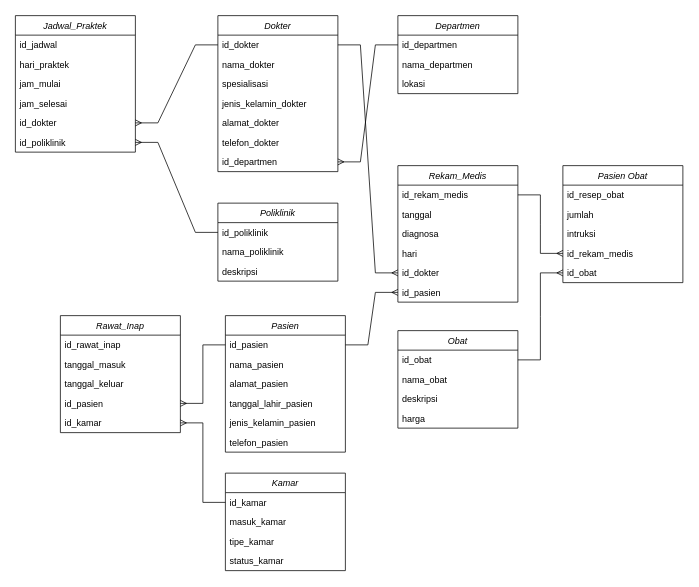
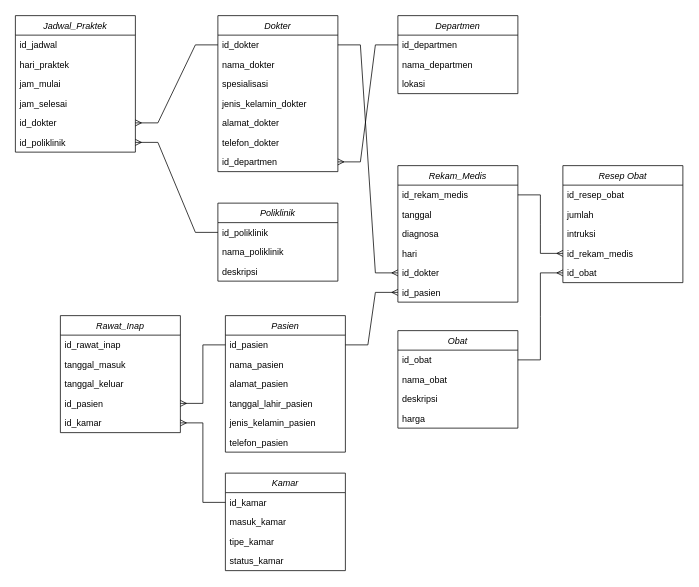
  <mxCell id="0" />
  <mxCell id="1" parent="0" />
  <mxCell id="2" value="Departmen" style="swimlane;fontStyle=2;align=center;verticalAlign=top;childLayout=stackLayout;horizontal=1;startSize=26;horizontalStack=0;resizeParent=1;resizeLast=0;collapsible=1;marginBottom=0;rounded=0;shadow=0;strokeWidth=1;" vertex="1" parent="1"><mxGeometry x="530" y="20" width="160" height="104" as="geometry"><mxRectangle x="230" y="140" width="160" height="26" as="alternateBounds" /></mxGeometry></mxCell>
  <mxCell id="3" value="id_departmen" style="text;align=left;verticalAlign=top;spacingLeft=4;spacingRight=4;overflow=hidden;rotatable=0;points=[[0,0.5],[1,0.5]];portConstraint=eastwest;" vertex="1" parent="2"><mxGeometry y="26" width="160" height="26" as="geometry" /></mxCell>
  <mxCell id="4" value="nama_departmen" style="text;align=left;verticalAlign=top;spacingLeft=4;spacingRight=4;overflow=hidden;rotatable=0;points=[[0,0.5],[1,0.5]];portConstraint=eastwest;rounded=0;shadow=0;html=0;" vertex="1" parent="2"><mxGeometry y="52" width="160" height="26" as="geometry" /></mxCell>
  <mxCell id="5" value="lokasi" style="text;align=left;verticalAlign=top;spacingLeft=4;spacingRight=4;overflow=hidden;rotatable=0;points=[[0,0.5],[1,0.5]];portConstraint=eastwest;rounded=0;shadow=0;html=0;" vertex="1" parent="2"><mxGeometry y="78" width="160" height="26" as="geometry" /></mxCell>
  <mxCell id="6" value="Dokter" style="swimlane;fontStyle=2;align=center;verticalAlign=top;childLayout=stackLayout;horizontal=1;startSize=26;horizontalStack=0;resizeParent=1;resizeLast=0;collapsible=1;marginBottom=0;rounded=0;shadow=0;strokeWidth=1;" vertex="1" parent="1"><mxGeometry x="290" y="20" width="160" height="208" as="geometry"><mxRectangle x="230" y="140" width="160" height="26" as="alternateBounds" /></mxGeometry></mxCell>
  <mxCell id="7" value="id_dokter" style="text;align=left;verticalAlign=top;spacingLeft=4;spacingRight=4;overflow=hidden;rotatable=0;points=[[0,0.5],[1,0.5]];portConstraint=eastwest;" vertex="1" parent="6"><mxGeometry y="26" width="160" height="26" as="geometry" /></mxCell>
  <mxCell id="8" value="nama_dokter" style="text;align=left;verticalAlign=top;spacingLeft=4;spacingRight=4;overflow=hidden;rotatable=0;points=[[0,0.5],[1,0.5]];portConstraint=eastwest;rounded=0;shadow=0;html=0;" vertex="1" parent="6"><mxGeometry y="52" width="160" height="26" as="geometry" /></mxCell>
  <mxCell id="9" value="spesialisasi" style="text;align=left;verticalAlign=top;spacingLeft=4;spacingRight=4;overflow=hidden;rotatable=0;points=[[0,0.5],[1,0.5]];portConstraint=eastwest;rounded=0;shadow=0;html=0;" vertex="1" parent="6"><mxGeometry y="78" width="160" height="26" as="geometry" /></mxCell>
  <mxCell id="10" value="jenis_kelamin_dokter" style="text;align=left;verticalAlign=top;spacingLeft=4;spacingRight=4;overflow=hidden;rotatable=0;points=[[0,0.5],[1,0.5]];portConstraint=eastwest;rounded=0;shadow=0;html=0;" vertex="1" parent="6"><mxGeometry y="104" width="160" height="26" as="geometry" /></mxCell>
  <mxCell id="11" value="alamat_dokter" style="text;align=left;verticalAlign=top;spacingLeft=4;spacingRight=4;overflow=hidden;rotatable=0;points=[[0,0.5],[1,0.5]];portConstraint=eastwest;rounded=0;shadow=0;html=0;" vertex="1" parent="6"><mxGeometry y="130" width="160" height="26" as="geometry" /></mxCell>
  <mxCell id="12" value="telefon_dokter" style="text;align=left;verticalAlign=top;spacingLeft=4;spacingRight=4;overflow=hidden;rotatable=0;points=[[0,0.5],[1,0.5]];portConstraint=eastwest;rounded=0;shadow=0;html=0;" vertex="1" parent="6"><mxGeometry y="156" width="160" height="26" as="geometry" /></mxCell>
  <mxCell id="13" value="id_departmen" style="text;align=left;verticalAlign=top;spacingLeft=4;spacingRight=4;overflow=hidden;rotatable=0;points=[[0,0.5],[1,0.5]];portConstraint=eastwest;rounded=0;shadow=0;html=0;" vertex="1" parent="6"><mxGeometry y="182" width="160" height="26" as="geometry" /></mxCell>
  <mxCell id="14" value="Jadwal_Praktek" style="swimlane;fontStyle=2;align=center;verticalAlign=top;childLayout=stackLayout;horizontal=1;startSize=26;horizontalStack=0;resizeParent=1;resizeLast=0;collapsible=1;marginBottom=0;rounded=0;shadow=0;strokeWidth=1;" vertex="1" parent="1"><mxGeometry x="20" y="20" width="160" height="182" as="geometry"><mxRectangle x="230" y="140" width="160" height="26" as="alternateBounds" /></mxGeometry></mxCell>
  <mxCell id="15" value="id_jadwal" style="text;align=left;verticalAlign=top;spacingLeft=4;spacingRight=4;overflow=hidden;rotatable=0;points=[[0,0.5],[1,0.5]];portConstraint=eastwest;" vertex="1" parent="14"><mxGeometry y="26" width="160" height="26" as="geometry" /></mxCell>
  <mxCell id="16" value="hari_praktek" style="text;align=left;verticalAlign=top;spacingLeft=4;spacingRight=4;overflow=hidden;rotatable=0;points=[[0,0.5],[1,0.5]];portConstraint=eastwest;rounded=0;shadow=0;html=0;" vertex="1" parent="14"><mxGeometry y="52" width="160" height="26" as="geometry" /></mxCell>
  <mxCell id="17" value="jam_mulai" style="text;align=left;verticalAlign=top;spacingLeft=4;spacingRight=4;overflow=hidden;rotatable=0;points=[[0,0.5],[1,0.5]];portConstraint=eastwest;rounded=0;shadow=0;html=0;" vertex="1" parent="14"><mxGeometry y="78" width="160" height="26" as="geometry" /></mxCell>
  <mxCell id="18" value="jam_selesai" style="text;align=left;verticalAlign=top;spacingLeft=4;spacingRight=4;overflow=hidden;rotatable=0;points=[[0,0.5],[1,0.5]];portConstraint=eastwest;rounded=0;shadow=0;html=0;" vertex="1" parent="14"><mxGeometry y="104" width="160" height="26" as="geometry" /></mxCell>
  <mxCell id="19" value="id_dokter" style="text;align=left;verticalAlign=top;spacingLeft=4;spacingRight=4;overflow=hidden;rotatable=0;points=[[0,0.5],[1,0.5]];portConstraint=eastwest;rounded=0;shadow=0;html=0;" vertex="1" parent="14"><mxGeometry y="130" width="160" height="26" as="geometry" /></mxCell>
  <mxCell id="20" value="id_poliklinik" style="text;align=left;verticalAlign=top;spacingLeft=4;spacingRight=4;overflow=hidden;rotatable=0;points=[[0,0.5],[1,0.5]];portConstraint=eastwest;rounded=0;shadow=0;html=0;" vertex="1" parent="14"><mxGeometry y="156" width="160" height="26" as="geometry" /></mxCell>
  <mxCell id="21" value="Kamar" style="swimlane;fontStyle=2;align=center;verticalAlign=top;childLayout=stackLayout;horizontal=1;startSize=26;horizontalStack=0;resizeParent=1;resizeLast=0;collapsible=1;marginBottom=0;rounded=0;shadow=0;strokeWidth=1;" vertex="1" parent="1"><mxGeometry x="300" y="630" width="160" height="130" as="geometry"><mxRectangle x="230" y="140" width="160" height="26" as="alternateBounds" /></mxGeometry></mxCell>
  <mxCell id="22" value="id_kamar" style="text;align=left;verticalAlign=top;spacingLeft=4;spacingRight=4;overflow=hidden;rotatable=0;points=[[0,0.5],[1,0.5]];portConstraint=eastwest;" vertex="1" parent="21"><mxGeometry y="26" width="160" height="26" as="geometry" /></mxCell>
  <mxCell id="23" value="masuk_kamar" style="text;align=left;verticalAlign=top;spacingLeft=4;spacingRight=4;overflow=hidden;rotatable=0;points=[[0,0.5],[1,0.5]];portConstraint=eastwest;rounded=0;shadow=0;html=0;" vertex="1" parent="21"><mxGeometry y="52" width="160" height="26" as="geometry" /></mxCell>
  <mxCell id="24" value="tipe_kamar" style="text;align=left;verticalAlign=top;spacingLeft=4;spacingRight=4;overflow=hidden;rotatable=0;points=[[0,0.5],[1,0.5]];portConstraint=eastwest;rounded=0;shadow=0;html=0;" vertex="1" parent="21"><mxGeometry y="78" width="160" height="26" as="geometry" /></mxCell>
  <mxCell id="25" value="status_kamar" style="text;align=left;verticalAlign=top;spacingLeft=4;spacingRight=4;overflow=hidden;rotatable=0;points=[[0,0.5],[1,0.5]];portConstraint=eastwest;rounded=0;shadow=0;html=0;" vertex="1" parent="21"><mxGeometry y="104" width="160" height="26" as="geometry" /></mxCell>
  <mxCell id="26" value="Obat" style="swimlane;fontStyle=2;align=center;verticalAlign=top;childLayout=stackLayout;horizontal=1;startSize=26;horizontalStack=0;resizeParent=1;resizeLast=0;collapsible=1;marginBottom=0;rounded=0;shadow=0;strokeWidth=1;" vertex="1" parent="1"><mxGeometry x="530" y="440" width="160" height="130" as="geometry"><mxRectangle x="230" y="140" width="160" height="26" as="alternateBounds" /></mxGeometry></mxCell>
  <mxCell id="27" value="id_obat" style="text;align=left;verticalAlign=top;spacingLeft=4;spacingRight=4;overflow=hidden;rotatable=0;points=[[0,0.5],[1,0.5]];portConstraint=eastwest;" vertex="1" parent="26"><mxGeometry y="26" width="160" height="26" as="geometry" /></mxCell>
  <mxCell id="28" value="nama_obat" style="text;align=left;verticalAlign=top;spacingLeft=4;spacingRight=4;overflow=hidden;rotatable=0;points=[[0,0.5],[1,0.5]];portConstraint=eastwest;rounded=0;shadow=0;html=0;" vertex="1" parent="26"><mxGeometry y="52" width="160" height="26" as="geometry" /></mxCell>
  <mxCell id="29" value="deskripsi" style="text;align=left;verticalAlign=top;spacingLeft=4;spacingRight=4;overflow=hidden;rotatable=0;points=[[0,0.5],[1,0.5]];portConstraint=eastwest;rounded=0;shadow=0;html=0;" vertex="1" parent="26"><mxGeometry y="78" width="160" height="26" as="geometry" /></mxCell>
  <mxCell id="30" value="harga" style="text;align=left;verticalAlign=top;spacingLeft=4;spacingRight=4;overflow=hidden;rotatable=0;points=[[0,0.5],[1,0.5]];portConstraint=eastwest;rounded=0;shadow=0;html=0;" vertex="1" parent="26"><mxGeometry y="104" width="160" height="26" as="geometry" /></mxCell>
  <mxCell id="31" value="Pasien" style="swimlane;fontStyle=2;align=center;verticalAlign=top;childLayout=stackLayout;horizontal=1;startSize=26;horizontalStack=0;resizeParent=1;resizeLast=0;collapsible=1;marginBottom=0;rounded=0;shadow=0;strokeWidth=1;" vertex="1" parent="1"><mxGeometry x="300" y="420" width="160" height="182" as="geometry"><mxRectangle x="230" y="140" width="160" height="26" as="alternateBounds" /></mxGeometry></mxCell>
  <mxCell id="32" value="id_pasien" style="text;align=left;verticalAlign=top;spacingLeft=4;spacingRight=4;overflow=hidden;rotatable=0;points=[[0,0.5],[1,0.5]];portConstraint=eastwest;" vertex="1" parent="31"><mxGeometry y="26" width="160" height="26" as="geometry" /></mxCell>
  <mxCell id="33" value="nama_pasien" style="text;align=left;verticalAlign=top;spacingLeft=4;spacingRight=4;overflow=hidden;rotatable=0;points=[[0,0.5],[1,0.5]];portConstraint=eastwest;rounded=0;shadow=0;html=0;" vertex="1" parent="31"><mxGeometry y="52" width="160" height="26" as="geometry" /></mxCell>
  <mxCell id="34" value="alamat_pasien" style="text;align=left;verticalAlign=top;spacingLeft=4;spacingRight=4;overflow=hidden;rotatable=0;points=[[0,0.5],[1,0.5]];portConstraint=eastwest;rounded=0;shadow=0;html=0;" vertex="1" parent="31"><mxGeometry y="78" width="160" height="26" as="geometry" /></mxCell>
  <mxCell id="35" value="tanggal_lahir_pasien" style="text;align=left;verticalAlign=top;spacingLeft=4;spacingRight=4;overflow=hidden;rotatable=0;points=[[0,0.5],[1,0.5]];portConstraint=eastwest;rounded=0;shadow=0;html=0;" vertex="1" parent="31"><mxGeometry y="104" width="160" height="26" as="geometry" /></mxCell>
  <mxCell id="36" value="jenis_kelamin_pasien" style="text;align=left;verticalAlign=top;spacingLeft=4;spacingRight=4;overflow=hidden;rotatable=0;points=[[0,0.5],[1,0.5]];portConstraint=eastwest;rounded=0;shadow=0;html=0;" vertex="1" parent="31"><mxGeometry y="130" width="160" height="26" as="geometry" /></mxCell>
  <mxCell id="37" value="telefon_pasien" style="text;align=left;verticalAlign=top;spacingLeft=4;spacingRight=4;overflow=hidden;rotatable=0;points=[[0,0.5],[1,0.5]];portConstraint=eastwest;rounded=0;shadow=0;html=0;" vertex="1" parent="31"><mxGeometry y="156" width="160" height="26" as="geometry" /></mxCell>
  <mxCell id="38" value="Poliklinik" style="swimlane;fontStyle=2;align=center;verticalAlign=top;childLayout=stackLayout;horizontal=1;startSize=26;horizontalStack=0;resizeParent=1;resizeLast=0;collapsible=1;marginBottom=0;rounded=0;shadow=0;strokeWidth=1;" vertex="1" parent="1"><mxGeometry x="290" y="270" width="160" height="104" as="geometry"><mxRectangle x="230" y="140" width="160" height="26" as="alternateBounds" /></mxGeometry></mxCell>
  <mxCell id="39" value="id_poliklinik" style="text;align=left;verticalAlign=top;spacingLeft=4;spacingRight=4;overflow=hidden;rotatable=0;points=[[0,0.5],[1,0.5]];portConstraint=eastwest;" vertex="1" parent="38"><mxGeometry y="26" width="160" height="26" as="geometry" /></mxCell>
  <mxCell id="40" value="nama_poliklinik" style="text;align=left;verticalAlign=top;spacingLeft=4;spacingRight=4;overflow=hidden;rotatable=0;points=[[0,0.5],[1,0.5]];portConstraint=eastwest;rounded=0;shadow=0;html=0;" vertex="1" parent="38"><mxGeometry y="52" width="160" height="26" as="geometry" /></mxCell>
  <mxCell id="41" value="deskripsi" style="text;align=left;verticalAlign=top;spacingLeft=4;spacingRight=4;overflow=hidden;rotatable=0;points=[[0,0.5],[1,0.5]];portConstraint=eastwest;rounded=0;shadow=0;html=0;" vertex="1" parent="38"><mxGeometry y="78" width="160" height="26" as="geometry" /></mxCell>
  <mxCell id="42" value="Rawat_Inap" style="swimlane;fontStyle=2;align=center;verticalAlign=top;childLayout=stackLayout;horizontal=1;startSize=26;horizontalStack=0;resizeParent=1;resizeLast=0;collapsible=1;marginBottom=0;rounded=0;shadow=0;strokeWidth=1;" vertex="1" parent="1"><mxGeometry x="80" y="420" width="160" height="156" as="geometry"><mxRectangle x="230" y="140" width="160" height="26" as="alternateBounds" /></mxGeometry></mxCell>
  <mxCell id="43" value="id_rawat_inap" style="text;align=left;verticalAlign=top;spacingLeft=4;spacingRight=4;overflow=hidden;rotatable=0;points=[[0,0.5],[1,0.5]];portConstraint=eastwest;" vertex="1" parent="42"><mxGeometry y="26" width="160" height="26" as="geometry" /></mxCell>
  <mxCell id="44" value="tanggal_masuk" style="text;align=left;verticalAlign=top;spacingLeft=4;spacingRight=4;overflow=hidden;rotatable=0;points=[[0,0.5],[1,0.5]];portConstraint=eastwest;rounded=0;shadow=0;html=0;" vertex="1" parent="42"><mxGeometry y="52" width="160" height="26" as="geometry" /></mxCell>
  <mxCell id="45" value="tanggal_keluar" style="text;align=left;verticalAlign=top;spacingLeft=4;spacingRight=4;overflow=hidden;rotatable=0;points=[[0,0.5],[1,0.5]];portConstraint=eastwest;rounded=0;shadow=0;html=0;" vertex="1" parent="42"><mxGeometry y="78" width="160" height="26" as="geometry" /></mxCell>
  <mxCell id="46" value="id_pasien" style="text;align=left;verticalAlign=top;spacingLeft=4;spacingRight=4;overflow=hidden;rotatable=0;points=[[0,0.5],[1,0.5]];portConstraint=eastwest;rounded=0;shadow=0;html=0;" vertex="1" parent="42"><mxGeometry y="104" width="160" height="26" as="geometry" /></mxCell>
  <mxCell id="47" value="id_kamar" style="text;align=left;verticalAlign=top;spacingLeft=4;spacingRight=4;overflow=hidden;rotatable=0;points=[[0,0.5],[1,0.5]];portConstraint=eastwest;rounded=0;shadow=0;html=0;" vertex="1" parent="42"><mxGeometry y="130" width="160" height="26" as="geometry" /></mxCell>
  <mxCell id="48" value="Rekam_Medis" style="swimlane;fontStyle=2;align=center;verticalAlign=top;childLayout=stackLayout;horizontal=1;startSize=26;horizontalStack=0;resizeParent=1;resizeLast=0;collapsible=1;marginBottom=0;rounded=0;shadow=0;strokeWidth=1;" vertex="1" parent="1"><mxGeometry x="530" y="220" width="160" height="182" as="geometry"><mxRectangle x="230" y="140" width="160" height="26" as="alternateBounds" /></mxGeometry></mxCell>
  <mxCell id="49" value="id_rekam_medis" style="text;align=left;verticalAlign=top;spacingLeft=4;spacingRight=4;overflow=hidden;rotatable=0;points=[[0,0.5],[1,0.5]];portConstraint=eastwest;" vertex="1" parent="48"><mxGeometry y="26" width="160" height="26" as="geometry" /></mxCell>
  <mxCell id="50" value="tanggal" style="text;align=left;verticalAlign=top;spacingLeft=4;spacingRight=4;overflow=hidden;rotatable=0;points=[[0,0.5],[1,0.5]];portConstraint=eastwest;rounded=0;shadow=0;html=0;" vertex="1" parent="48"><mxGeometry y="52" width="160" height="26" as="geometry" /></mxCell>
  <mxCell id="51" value="diagnosa" style="text;align=left;verticalAlign=top;spacingLeft=4;spacingRight=4;overflow=hidden;rotatable=0;points=[[0,0.5],[1,0.5]];portConstraint=eastwest;rounded=0;shadow=0;html=0;" vertex="1" parent="48"><mxGeometry y="78" width="160" height="26" as="geometry" /></mxCell>
  <mxCell id="52" value="hari" style="text;align=left;verticalAlign=top;spacingLeft=4;spacingRight=4;overflow=hidden;rotatable=0;points=[[0,0.5],[1,0.5]];portConstraint=eastwest;rounded=0;shadow=0;html=0;" vertex="1" parent="48"><mxGeometry y="104" width="160" height="26" as="geometry" /></mxCell>
  <mxCell id="53" value="id_dokter" style="text;align=left;verticalAlign=top;spacingLeft=4;spacingRight=4;overflow=hidden;rotatable=0;points=[[0,0.5],[1,0.5]];portConstraint=eastwest;rounded=0;shadow=0;html=0;" vertex="1" parent="48"><mxGeometry y="130" width="160" height="26" as="geometry" /></mxCell>
  <mxCell id="54" value="id_pasien" style="text;align=left;verticalAlign=top;spacingLeft=4;spacingRight=4;overflow=hidden;rotatable=0;points=[[0,0.5],[1,0.5]];portConstraint=eastwest;rounded=0;shadow=0;html=0;" vertex="1" parent="48"><mxGeometry y="156" width="160" height="26" as="geometry" /></mxCell>
- <mxCell id="55" value="Pasien Obat" style="swimlane;fontStyle=2;align=center;verticalAlign=top;childLayout=stackLayout;horizontal=1;startSize=26;horizontalStack=0;resizeParent=1;resizeLast=0;collapsible=1;marginBottom=0;rounded=0;shadow=0;strokeWidth=1;" vertex="1" parent="1"><mxGeometry x="750" y="220" width="160" height="156" as="geometry"><mxRectangle x="230" y="140" width="160" height="26" as="alternateBounds" /></mxGeometry></mxCell>
+ <mxCell id="55" value="Resep Obat" style="swimlane;fontStyle=2;align=center;verticalAlign=top;childLayout=stackLayout;horizontal=1;startSize=26;horizontalStack=0;resizeParent=1;resizeLast=0;collapsible=1;marginBottom=0;rounded=0;shadow=0;strokeWidth=1;" vertex="1" parent="1"><mxGeometry x="750" y="220" width="160" height="156" as="geometry"><mxRectangle x="230" y="140" width="160" height="26" as="alternateBounds" /></mxGeometry></mxCell>
  <mxCell id="56" value="id_resep_obat" style="text;align=left;verticalAlign=top;spacingLeft=4;spacingRight=4;overflow=hidden;rotatable=0;points=[[0,0.5],[1,0.5]];portConstraint=eastwest;" vertex="1" parent="55"><mxGeometry y="26" width="160" height="26" as="geometry" /></mxCell>
  <mxCell id="57" value="jumlah" style="text;align=left;verticalAlign=top;spacingLeft=4;spacingRight=4;overflow=hidden;rotatable=0;points=[[0,0.5],[1,0.5]];portConstraint=eastwest;rounded=0;shadow=0;html=0;" vertex="1" parent="55"><mxGeometry y="52" width="160" height="26" as="geometry" /></mxCell>
  <mxCell id="58" value="intruksi" style="text;align=left;verticalAlign=top;spacingLeft=4;spacingRight=4;overflow=hidden;rotatable=0;points=[[0,0.5],[1,0.5]];portConstraint=eastwest;rounded=0;shadow=0;html=0;" vertex="1" parent="55"><mxGeometry y="78" width="160" height="26" as="geometry" /></mxCell>
  <mxCell id="59" value="id_rekam_medis" style="text;align=left;verticalAlign=top;spacingLeft=4;spacingRight=4;overflow=hidden;rotatable=0;points=[[0,0.5],[1,0.5]];portConstraint=eastwest;rounded=0;shadow=0;html=0;" vertex="1" parent="55"><mxGeometry y="104" width="160" height="26" as="geometry" /></mxCell>
  <mxCell id="60" value="id_obat" style="text;align=left;verticalAlign=top;spacingLeft=4;spacingRight=4;overflow=hidden;rotatable=0;points=[[0,0.5],[1,0.5]];portConstraint=eastwest;rounded=0;shadow=0;html=0;" vertex="1" parent="55"><mxGeometry y="130" width="160" height="26" as="geometry" /></mxCell>
  <mxCell id="61" value="" style="edgeStyle=entityRelationEdgeStyle;fontSize=12;html=1;endArrow=ERmany;rounded=0;entryX=1;entryY=0.5;entryDx=0;entryDy=0;exitX=0;exitY=0.5;exitDx=0;exitDy=0;" edge="1" parent="1" source="3" target="13"><mxGeometry width="100" height="100" relative="1" as="geometry"><mxPoint x="480" y="260" as="sourcePoint" /><mxPoint x="580" y="160" as="targetPoint" /></mxGeometry></mxCell>
  <mxCell id="62" value="" style="edgeStyle=entityRelationEdgeStyle;fontSize=12;html=1;endArrow=ERmany;rounded=0;entryX=1;entryY=0.5;entryDx=0;entryDy=0;exitX=0;exitY=0.5;exitDx=0;exitDy=0;" edge="1" parent="1" source="7" target="19"><mxGeometry width="100" height="100" relative="1" as="geometry"><mxPoint x="280" y="80" as="sourcePoint" /><mxPoint x="160" y="246" as="targetPoint" /></mxGeometry></mxCell>
  <mxCell id="63" value="" style="edgeStyle=entityRelationEdgeStyle;fontSize=12;html=1;endArrow=ERmany;rounded=0;entryX=1;entryY=0.5;entryDx=0;entryDy=0;exitX=0;exitY=0.5;exitDx=0;exitDy=0;" edge="1" parent="1" source="39" target="20"><mxGeometry width="100" height="100" relative="1" as="geometry"><mxPoint x="260" y="186" as="sourcePoint" /><mxPoint x="150" y="290" as="targetPoint" /></mxGeometry></mxCell>
  <mxCell id="64" value="" style="edgeStyle=entityRelationEdgeStyle;fontSize=12;html=1;endArrow=ERmany;rounded=0;entryX=0;entryY=0.5;entryDx=0;entryDy=0;exitX=1;exitY=0.5;exitDx=0;exitDy=0;" edge="1" parent="1" source="7" target="53"><mxGeometry width="100" height="100" relative="1" as="geometry"><mxPoint x="580" y="59" as="sourcePoint" /><mxPoint x="460" y="225" as="targetPoint" /></mxGeometry></mxCell>
  <mxCell id="65" value="" style="edgeStyle=entityRelationEdgeStyle;fontSize=12;html=1;endArrow=ERmany;rounded=0;entryX=0;entryY=0.5;entryDx=0;entryDy=0;exitX=1;exitY=0.5;exitDx=0;exitDy=0;" edge="1" parent="1" source="32" target="54"><mxGeometry width="100" height="100" relative="1" as="geometry"><mxPoint x="490" y="203" as="sourcePoint" /><mxPoint x="570" y="507" as="targetPoint" /></mxGeometry></mxCell>
  <mxCell id="66" value="" style="edgeStyle=entityRelationEdgeStyle;fontSize=12;html=1;endArrow=ERmany;rounded=0;entryX=1;entryY=0.5;entryDx=0;entryDy=0;exitX=0;exitY=0.5;exitDx=0;exitDy=0;" edge="1" parent="1" source="32" target="46"><mxGeometry width="100" height="100" relative="1" as="geometry"><mxPoint x="194" y="640" as="sourcePoint" /><mxPoint x="264" y="570" as="targetPoint" /></mxGeometry></mxCell>
  <mxCell id="67" value="" style="edgeStyle=entityRelationEdgeStyle;fontSize=12;html=1;endArrow=ERmany;rounded=0;entryX=1;entryY=0.5;entryDx=0;entryDy=0;exitX=0;exitY=0.5;exitDx=0;exitDy=0;" edge="1" parent="1" source="22" target="47"><mxGeometry width="100" height="100" relative="1" as="geometry"><mxPoint x="310" y="469" as="sourcePoint" /><mxPoint x="250" y="547" as="targetPoint" /></mxGeometry></mxCell>
  <mxCell id="68" value="" style="edgeStyle=entityRelationEdgeStyle;fontSize=12;html=1;endArrow=ERmany;rounded=0;entryX=0;entryY=0.5;entryDx=0;entryDy=0;exitX=1;exitY=0.5;exitDx=0;exitDy=0;" edge="1" parent="1" source="27" target="60"><mxGeometry width="100" height="100" relative="1" as="geometry"><mxPoint x="470" y="469" as="sourcePoint" /><mxPoint x="540" y="399" as="targetPoint" /></mxGeometry></mxCell>
  <mxCell id="69" value="" style="edgeStyle=entityRelationEdgeStyle;fontSize=12;html=1;endArrow=ERmany;rounded=0;entryX=0;entryY=0.5;entryDx=0;entryDy=0;exitX=1;exitY=0.5;exitDx=0;exitDy=0;" edge="1" parent="1" source="49" target="59"><mxGeometry width="100" height="100" relative="1" as="geometry"><mxPoint x="760" y="439" as="sourcePoint" /><mxPoint x="700" y="587" as="targetPoint" /></mxGeometry></mxCell>
